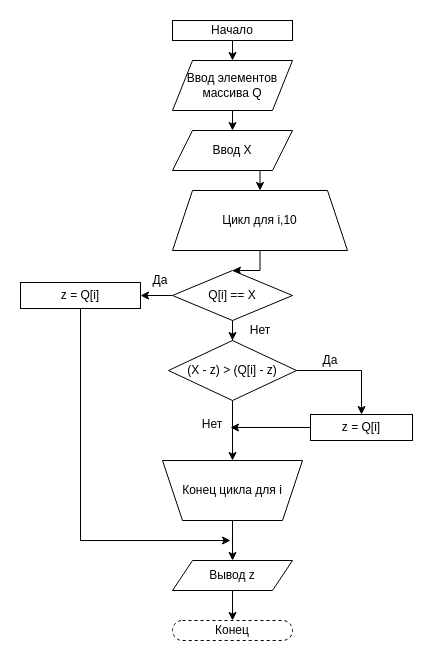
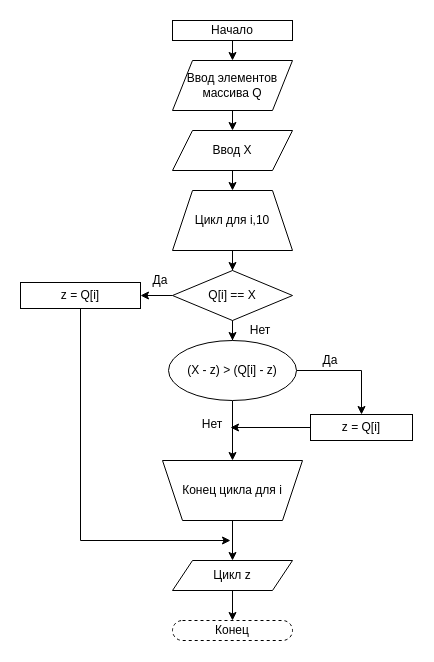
  <mxCell id="0" />
  <mxCell id="1" parent="0" />
  <mxCell id="2" style="edgeStyle=orthogonalEdgeStyle;rounded=0;orthogonalLoop=1;jettySize=auto;html=1;exitX=0.5;exitY=1;exitDx=0;exitDy=0;entryX=0.5;entryY=0;entryDx=0;entryDy=0;" edge="1" parent="1" source="3" target="5"><mxGeometry relative="1" as="geometry" /></mxCell>
  <mxCell id="3" value="Начало" style="whiteSpace=wrap;html=1;arcSize=50;rounded=0;" vertex="1" parent="1"><mxGeometry x="172" y="20" width="120" height="20" as="geometry" /></mxCell>
  <mxCell id="4" style="edgeStyle=orthogonalEdgeStyle;rounded=0;orthogonalLoop=1;jettySize=auto;html=1;exitX=0.5;exitY=1;exitDx=0;exitDy=0;entryX=0.5;entryY=0;entryDx=0;entryDy=0;" edge="1" parent="1" source="5" target="7"><mxGeometry relative="1" as="geometry" /></mxCell>
  <mxCell id="5" value="Ввод элементов массива Q" style="shape=parallelogram;perimeter=parallelogramPerimeter;whiteSpace=wrap;html=1;fixedSize=1;rounded=0;" vertex="1" parent="1"><mxGeometry x="172" y="60" width="120" height="50" as="geometry" /></mxCell>
  <mxCell id="6" style="edgeStyle=orthogonalEdgeStyle;rounded=0;orthogonalLoop=1;jettySize=auto;html=1;exitX=0.5;exitY=1;exitDx=0;exitDy=0;entryX=0.5;entryY=0;entryDx=0;entryDy=0;" edge="1" parent="1" source="7" target="9"><mxGeometry relative="1" as="geometry" /></mxCell>
  <mxCell id="7" value="Ввод X" style="shape=parallelogram;perimeter=parallelogramPerimeter;whiteSpace=wrap;html=1;fixedSize=1;rounded=0;" vertex="1" parent="1"><mxGeometry x="172" y="130" width="120" height="40" as="geometry" /></mxCell>
  <mxCell id="8" style="edgeStyle=orthogonalEdgeStyle;rounded=0;orthogonalLoop=1;jettySize=auto;html=1;exitX=0.5;exitY=1;exitDx=0;exitDy=0;" edge="1" parent="1" source="9" target="12"><mxGeometry relative="1" as="geometry" /></mxCell>
- <mxCell id="9" value="Цикл для i,10" style="shape=trapezoid;perimeter=trapezoidPerimeter;whiteSpace=wrap;html=1;fixedSize=1;rounded=0;" vertex="1" parent="1"><mxGeometry x="172" y="190" width="175" height="60" as="geometry" /></mxCell>
+ <mxCell id="9" value="Цикл для i,10" style="shape=trapezoid;perimeter=trapezoidPerimeter;whiteSpace=wrap;html=1;fixedSize=1;rounded=0;" vertex="1" parent="1"><mxGeometry x="172" y="190" width="120" height="60" as="geometry" /></mxCell>
  <mxCell id="10" style="edgeStyle=orthogonalEdgeStyle;rounded=0;orthogonalLoop=1;jettySize=auto;html=1;exitX=0;exitY=0.5;exitDx=0;exitDy=0;" edge="1" parent="1" source="12" target="14"><mxGeometry relative="1" as="geometry" /></mxCell>
  <mxCell id="11" style="edgeStyle=orthogonalEdgeStyle;rounded=0;orthogonalLoop=1;jettySize=auto;html=1;entryX=0.5;entryY=0;entryDx=0;entryDy=0;" edge="1" parent="1" source="12" target="17"><mxGeometry relative="1" as="geometry" /></mxCell>
  <mxCell id="12" value="Q[i] == X" style="rhombus;whiteSpace=wrap;html=1;rounded=0;" vertex="1" parent="1"><mxGeometry x="172" y="270" width="120" height="50" as="geometry" /></mxCell>
  <mxCell id="13" style="edgeStyle=orthogonalEdgeStyle;rounded=0;orthogonalLoop=1;jettySize=auto;html=1;" edge="1" parent="1" source="14"><mxGeometry relative="1" as="geometry"><mxPoint x="230" y="540" as="targetPoint" /><Array as="points"><mxPoint x="80" y="540" /><mxPoint x="230" y="540" /></Array></mxGeometry></mxCell>
  <mxCell id="14" value="z = Q[i]" style="rounded=0;whiteSpace=wrap;html=1;" vertex="1" parent="1"><mxGeometry x="20" y="282" width="120" height="26" as="geometry" /></mxCell>
  <mxCell id="15" style="edgeStyle=orthogonalEdgeStyle;rounded=0;orthogonalLoop=1;jettySize=auto;html=1;exitX=1;exitY=0.5;exitDx=0;exitDy=0;entryX=0.5;entryY=0;entryDx=0;entryDy=0;" edge="1" parent="1" source="17" target="21"><mxGeometry relative="1" as="geometry" /></mxCell>
  <mxCell id="16" style="edgeStyle=orthogonalEdgeStyle;rounded=0;orthogonalLoop=1;jettySize=auto;html=1;entryX=0.5;entryY=1;entryDx=0;entryDy=0;" edge="1" parent="1" source="17" target="19"><mxGeometry relative="1" as="geometry" /></mxCell>
- <mxCell id="17" value="(X - z) &amp;gt; (Q[i] - z)" style="rhombus;whiteSpace=wrap;html=1;rounded=0;" vertex="1" parent="1"><mxGeometry x="168" y="340" width="128" height="60" as="geometry" /></mxCell>
+ <mxCell id="17" value="(X - z) &amp;gt; (Q[i] - z)" style="ellipse;whiteSpace=wrap;html=1;" vertex="1" parent="1"><mxGeometry x="168" y="340" width="128" height="60" as="geometry" /></mxCell>
  <mxCell id="18" style="edgeStyle=orthogonalEdgeStyle;rounded=0;orthogonalLoop=1;jettySize=auto;html=1;entryX=0.5;entryY=0;entryDx=0;entryDy=0;" edge="1" parent="1" source="19" target="23"><mxGeometry relative="1" as="geometry" /></mxCell>
  <mxCell id="19" value="Конец цикла для i" style="shape=trapezoid;perimeter=trapezoidPerimeter;fixedSize=1;rounded=0;rotation=0;html=1;whiteSpace=wrap;direction=west;flipV=0;" vertex="1" parent="1"><mxGeometry x="162" y="460" width="140" height="60" as="geometry" /></mxCell>
  <mxCell id="20" style="edgeStyle=orthogonalEdgeStyle;rounded=0;orthogonalLoop=1;jettySize=auto;html=1;" edge="1" parent="1" source="21"><mxGeometry relative="1" as="geometry"><mxPoint x="230" y="427" as="targetPoint" /></mxGeometry></mxCell>
  <mxCell id="21" value="z = Q[i]" style="rounded=0;whiteSpace=wrap;html=1;" vertex="1" parent="1"><mxGeometry x="310" y="414" width="102" height="26" as="geometry" /></mxCell>
  <mxCell id="22" style="edgeStyle=orthogonalEdgeStyle;rounded=0;orthogonalLoop=1;jettySize=auto;html=1;" edge="1" parent="1" source="23" target="24"><mxGeometry relative="1" as="geometry" /></mxCell>
- <mxCell id="23" value="Вывод z" style="shape=parallelogram;perimeter=parallelogramPerimeter;whiteSpace=wrap;html=1;fixedSize=1;rounded=0;" vertex="1" parent="1"><mxGeometry x="172" y="560" width="120" height="30" as="geometry" /></mxCell>
+ <mxCell id="23" value="Цикл z" style="shape=parallelogram;perimeter=parallelogramPerimeter;whiteSpace=wrap;html=1;fixedSize=1;rounded=0;" vertex="1" parent="1"><mxGeometry x="172" y="560" width="120" height="30" as="geometry" /></mxCell>
  <mxCell id="24" value="Конец" style="rounded=1;whiteSpace=wrap;html=1;arcSize=50;dashed=1;" vertex="1" parent="1"><mxGeometry x="172" y="620" width="120" height="20" as="geometry" /></mxCell>
  <mxCell id="25" value="Нет" style="text;html=1;strokeColor=none;fillColor=none;align=center;verticalAlign=middle;whiteSpace=wrap;rounded=0;" vertex="1" parent="1"><mxGeometry x="240" y="320" width="40" height="20" as="geometry" /></mxCell>
  <mxCell id="26" value="Да" style="text;html=1;strokeColor=none;fillColor=none;align=center;verticalAlign=middle;whiteSpace=wrap;rounded=0;" vertex="1" parent="1"><mxGeometry x="140" y="270" width="40" height="20" as="geometry" /></mxCell>
  <mxCell id="27" value="Нет" style="text;html=1;strokeColor=none;fillColor=none;align=center;verticalAlign=middle;whiteSpace=wrap;rounded=0;" vertex="1" parent="1"><mxGeometry x="192" y="414" width="40" height="20" as="geometry" /></mxCell>
  <mxCell id="28" value="Да" style="text;html=1;strokeColor=none;fillColor=none;align=center;verticalAlign=middle;whiteSpace=wrap;rounded=0;" vertex="1" parent="1"><mxGeometry x="310" y="350" width="40" height="20" as="geometry" /></mxCell>
